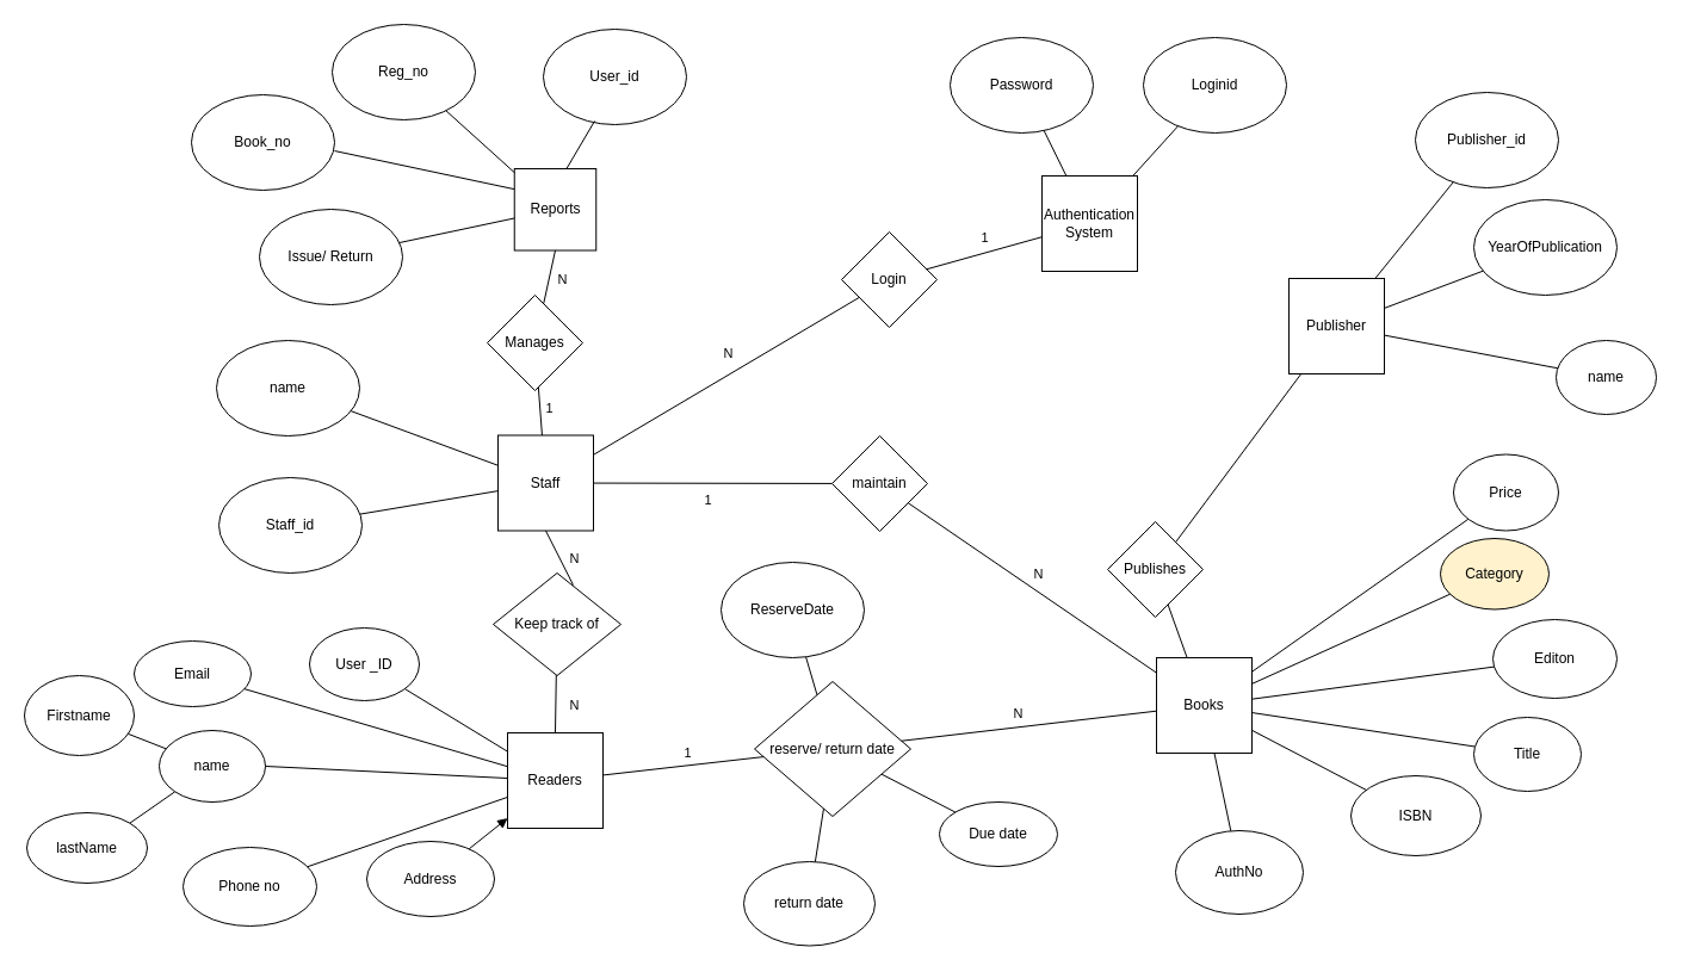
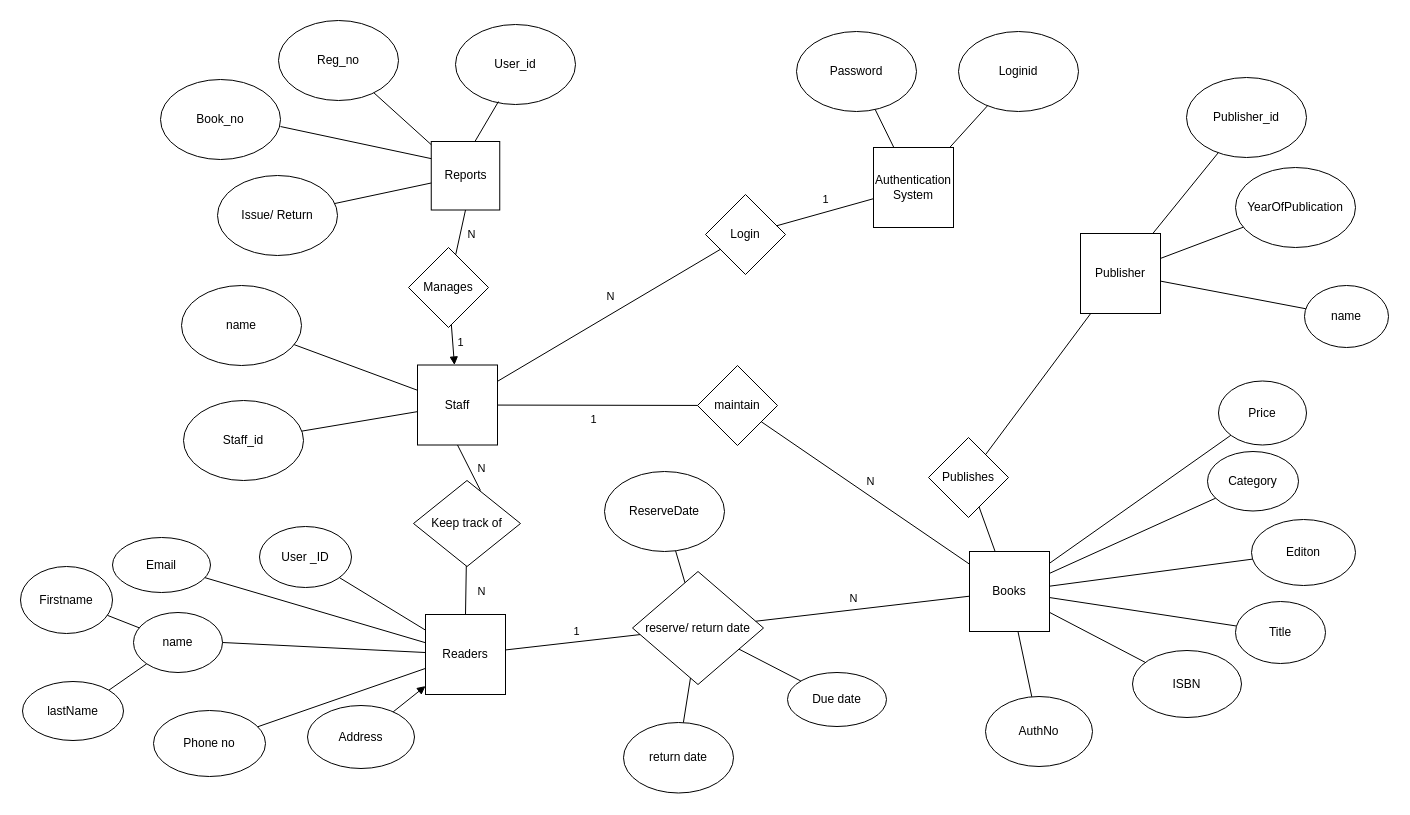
  <mxCell id="0" />
  <mxCell id="1" parent="0" />
  <mxCell id="2" value="Books" style="whiteSpace=wrap;html=1;aspect=fixed;" vertex="1" parent="1"><mxGeometry x="969" y="551" width="80" height="80" as="geometry" /></mxCell>
  <mxCell id="3" value="Readers" style="whiteSpace=wrap;html=1;aspect=fixed;" vertex="1" parent="1"><mxGeometry x="425" y="614" width="80" height="80" as="geometry" /></mxCell>
  <mxCell id="4" value="Staff" style="whiteSpace=wrap;html=1;aspect=fixed;" vertex="1" parent="1"><mxGeometry x="417" y="364.5" width="80" height="80" as="geometry" /></mxCell>
  <mxCell id="5" value="Reports" style="whiteSpace=wrap;html=1;aspect=fixed;" vertex="1" parent="1"><mxGeometry x="430.75" y="141" width="68.5" height="68.5" as="geometry" /></mxCell>
  <mxCell id="6" value="Authentication System" style="whiteSpace=wrap;html=1;aspect=fixed;" vertex="1" parent="1"><mxGeometry x="873" y="147" width="80" height="80" as="geometry" /></mxCell>
  <mxCell id="7" value="Publisher" style="whiteSpace=wrap;html=1;aspect=fixed;" vertex="1" parent="1"><mxGeometry x="1080" y="233" width="80" height="80" as="geometry" /></mxCell>
  <mxCell id="8" value="User_id" style="ellipse;whiteSpace=wrap;html=1;" vertex="1" parent="1"><mxGeometry x="455" y="24" width="120" height="80" as="geometry" /></mxCell>
  <mxCell id="9" value="Book_no" style="ellipse;whiteSpace=wrap;html=1;" vertex="1" parent="1"><mxGeometry x="160" y="79" width="120" height="80" as="geometry" /></mxCell>
  <mxCell id="10" value="Reg_no" style="ellipse;whiteSpace=wrap;html=1;" vertex="1" parent="1"><mxGeometry x="278" y="20" width="120" height="80" as="geometry" /></mxCell>
  <mxCell id="11" value="Issue/ Return" style="ellipse;whiteSpace=wrap;html=1;" vertex="1" parent="1"><mxGeometry x="217" y="175" width="120" height="80" as="geometry" /></mxCell>
  <mxCell id="12" value="Staff_id" style="ellipse;whiteSpace=wrap;html=1;" vertex="1" parent="1"><mxGeometry x="183" y="400" width="120" height="80" as="geometry" /></mxCell>
  <mxCell id="13" value="name" style="ellipse;whiteSpace=wrap;html=1;" vertex="1" parent="1"><mxGeometry x="181" y="285" width="120" height="80" as="geometry" /></mxCell>
  <mxCell id="14" value="Manages" style="rhombus;whiteSpace=wrap;html=1;" vertex="1" parent="1"><mxGeometry x="408" y="247" width="80" height="80" as="geometry" /></mxCell>
  <mxCell id="15" value="Login" style="rhombus;whiteSpace=wrap;html=1;" vertex="1" parent="1"><mxGeometry x="705" y="194" width="80" height="80" as="geometry" /></mxCell>
  <mxCell id="16" value="Publishes" style="rhombus;whiteSpace=wrap;html=1;" vertex="1" parent="1"><mxGeometry x="928" y="437" width="80" height="80" as="geometry" /></mxCell>
  <mxCell id="17" value="maintain" style="rhombus;whiteSpace=wrap;html=1;" vertex="1" parent="1"><mxGeometry x="697" y="365" width="80" height="80" as="geometry" /></mxCell>
  <mxCell id="18" value="reserve/ return date" style="rhombus;whiteSpace=wrap;html=1;" vertex="1" parent="1"><mxGeometry x="632" y="571" width="131" height="113" as="geometry" /></mxCell>
  <mxCell id="19" value="Keep track of" style="rhombus;whiteSpace=wrap;html=1;" vertex="1" parent="1"><mxGeometry x="413" y="480" width="107" height="86" as="geometry" /></mxCell>
  <mxCell id="20" value="User _ID" style="ellipse;whiteSpace=wrap;html=1;" vertex="1" parent="1"><mxGeometry x="259" y="526" width="92" height="61" as="geometry" /></mxCell>
  <mxCell id="21" value="Email" style="ellipse;whiteSpace=wrap;html=1;" vertex="1" parent="1"><mxGeometry x="112" y="537" width="98" height="55" as="geometry" /></mxCell>
  <mxCell id="22" value="name" style="ellipse;whiteSpace=wrap;html=1;" vertex="1" parent="1"><mxGeometry x="133" y="612" width="89" height="60" as="geometry" /></mxCell>
  <mxCell id="23" value="Firstname" style="ellipse;whiteSpace=wrap;html=1;" vertex="1" parent="1"><mxGeometry x="20" y="566" width="92" height="67" as="geometry" /></mxCell>
  <mxCell id="24" value="lastName" style="ellipse;whiteSpace=wrap;html=1;" vertex="1" parent="1"><mxGeometry x="22" y="681" width="101" height="59" as="geometry" /></mxCell>
  <mxCell id="25" value="Phone no" style="ellipse;whiteSpace=wrap;html=1;" vertex="1" parent="1"><mxGeometry x="153" y="710" width="112" height="66" as="geometry" /></mxCell>
  <mxCell id="26" value="Address" style="ellipse;whiteSpace=wrap;html=1;" vertex="1" parent="1"><mxGeometry x="307" y="705" width="107" height="63" as="geometry" /></mxCell>
  <mxCell id="27" value="ReserveDate" style="ellipse;whiteSpace=wrap;html=1;" vertex="1" parent="1"><mxGeometry x="604" y="471" width="120" height="80" as="geometry" /></mxCell>
  <mxCell id="28" value="return date" style="ellipse;whiteSpace=wrap;html=1;" vertex="1" parent="1"><mxGeometry x="623" y="722" width="110" height="70.5" as="geometry" /></mxCell>
  <mxCell id="29" value="Due date" style="ellipse;whiteSpace=wrap;html=1;" vertex="1" parent="1"><mxGeometry x="787" y="672" width="99" height="54" as="geometry" /></mxCell>
  <mxCell id="30" value="AuthNo" style="ellipse;whiteSpace=wrap;html=1;" vertex="1" parent="1"><mxGeometry x="985" y="696" width="107" height="70" as="geometry" /></mxCell>
  <mxCell id="31" value="ISBN" style="ellipse;whiteSpace=wrap;html=1;" vertex="1" parent="1"><mxGeometry x="1132" y="650" width="109" height="67" as="geometry" /></mxCell>
  <mxCell id="32" value="Title" style="ellipse;whiteSpace=wrap;html=1;" vertex="1" parent="1"><mxGeometry x="1235" y="601" width="90" height="62" as="geometry" /></mxCell>
  <mxCell id="33" value="Editon" style="ellipse;whiteSpace=wrap;html=1;" vertex="1" parent="1"><mxGeometry x="1251" y="519" width="104" height="66" as="geometry" /></mxCell>
- <mxCell id="34" value="Category" style="ellipse;whiteSpace=wrap;html=1;fillColor=#fff2cc;" vertex="1" parent="1"><mxGeometry x="1207" y="451" width="91" height="59.5" as="geometry" /></mxCell>
+ <mxCell id="34" value="Category" style="ellipse;whiteSpace=wrap;html=1;" vertex="1" parent="1"><mxGeometry x="1207" y="451" width="91" height="59.5" as="geometry" /></mxCell>
  <mxCell id="35" value="Price" style="ellipse;whiteSpace=wrap;html=1;" vertex="1" parent="1"><mxGeometry x="1218" y="380.5" width="88" height="64" as="geometry" /></mxCell>
  <mxCell id="36" value="name" style="ellipse;whiteSpace=wrap;html=1;" vertex="1" parent="1"><mxGeometry x="1304" y="285" width="84" height="62" as="geometry" /></mxCell>
  <mxCell id="37" value="YearOfPublication" style="ellipse;whiteSpace=wrap;html=1;" vertex="1" parent="1"><mxGeometry x="1235" y="167" width="120" height="80" as="geometry" /></mxCell>
  <mxCell id="38" value="Publisher_id" style="ellipse;whiteSpace=wrap;html=1;" vertex="1" parent="1"><mxGeometry x="1186" y="77" width="120" height="80" as="geometry" /></mxCell>
  <mxCell id="39" value="Loginid" style="ellipse;whiteSpace=wrap;html=1;" vertex="1" parent="1"><mxGeometry x="958" y="31" width="120" height="80" as="geometry" /></mxCell>
  <mxCell id="40" value="Password" style="ellipse;whiteSpace=wrap;html=1;" vertex="1" parent="1"><mxGeometry x="796" y="31" width="120" height="80" as="geometry" /></mxCell>
  <mxCell id="41" value="" style="endArrow=none;html=1;rounded=0;entryX=0.358;entryY=0.963;entryDx=0;entryDy=0;entryPerimeter=0;exitX=0.638;exitY=0;exitDx=0;exitDy=0;exitPerimeter=0;" edge="1" parent="1" source="5" target="8"><mxGeometry width="50" height="50" relative="1" as="geometry"><mxPoint x="457" y="127" as="sourcePoint" /><mxPoint x="497" y="90" as="targetPoint" /></mxGeometry></mxCell>
  <mxCell id="42" value="" style="endArrow=none;html=1;rounded=0;" edge="1" parent="1" source="11" target="5"><mxGeometry width="50" height="50" relative="1" as="geometry"><mxPoint x="691" y="442" as="sourcePoint" /><mxPoint x="741" y="392" as="targetPoint" /></mxGeometry></mxCell>
  <mxCell id="43" value="" style="endArrow=none;html=1;rounded=0;exitX=1;exitY=0.588;exitDx=0;exitDy=0;exitPerimeter=0;entryX=0;entryY=0.25;entryDx=0;entryDy=0;" edge="1" parent="1" source="9" target="5"><mxGeometry width="50" height="50" relative="1" as="geometry"><mxPoint x="691" y="442" as="sourcePoint" /><mxPoint x="741" y="392" as="targetPoint" /></mxGeometry></mxCell>
  <mxCell id="44" value="" style="endArrow=none;html=1;rounded=0;" edge="1" parent="1" source="10" target="5"><mxGeometry width="50" height="50" relative="1" as="geometry"><mxPoint x="352" y="100" as="sourcePoint" /><mxPoint x="439" y="130" as="targetPoint" /></mxGeometry></mxCell>
  <mxCell id="45" value="" style="endArrow=none;html=1;rounded=0;exitX=0.5;exitY=1;exitDx=0;exitDy=0;" edge="1" parent="1" source="5" target="14"><mxGeometry width="50" height="50" relative="1" as="geometry"><mxPoint x="691" y="442" as="sourcePoint" /><mxPoint x="741" y="392" as="targetPoint" /></mxGeometry></mxCell>
  <mxCell id="46" value="N" style="edgeLabel;html=1;align=center;verticalAlign=middle;resizable=0;points=[];" vertex="1" connectable="0" parent="45"><mxGeometry x="0.107" y="4" relative="1" as="geometry"><mxPoint x="7" y="-1" as="offset" /></mxGeometry></mxCell>
- <mxCell id="47" value="" style="endArrow=none;html=1;rounded=0;" edge="1" parent="1" source="14" target="4"><mxGeometry width="50" height="50" relative="1" as="geometry"><mxPoint x="691" y="442" as="sourcePoint" /><mxPoint x="741" y="392" as="targetPoint" /></mxGeometry></mxCell>
+ <mxCell id="47" value="" style="endArrow=block;html=1;rounded=0;" edge="1" parent="1" source="14" target="4"><mxGeometry width="50" height="50" relative="1" as="geometry"><mxPoint x="691" y="442" as="sourcePoint" /><mxPoint x="741" y="392" as="targetPoint" /></mxGeometry></mxCell>
  <mxCell id="48" value="1" style="edgeLabel;html=1;align=center;verticalAlign=middle;resizable=0;points=[];" vertex="1" connectable="0" parent="47"><mxGeometry x="-0.412" relative="1" as="geometry"><mxPoint x="8" y="5" as="offset" /></mxGeometry></mxCell>
  <mxCell id="49" value="" style="endArrow=none;html=1;rounded=0;" edge="1" parent="1" source="13" target="4"><mxGeometry width="50" height="50" relative="1" as="geometry"><mxPoint x="691" y="442" as="sourcePoint" /><mxPoint x="741" y="392" as="targetPoint" /></mxGeometry></mxCell>
  <mxCell id="50" value="" style="endArrow=none;html=1;rounded=0;" edge="1" parent="1" source="12" target="4"><mxGeometry width="50" height="50" relative="1" as="geometry"><mxPoint x="691" y="442" as="sourcePoint" /><mxPoint x="741" y="392" as="targetPoint" /></mxGeometry></mxCell>
  <mxCell id="51" value="" style="endArrow=none;html=1;rounded=0;exitX=0.5;exitY=1;exitDx=0;exitDy=0;entryX=0.626;entryY=0.116;entryDx=0;entryDy=0;entryPerimeter=0;" edge="1" parent="1" source="4" target="19"><mxGeometry width="50" height="50" relative="1" as="geometry"><mxPoint x="691" y="442" as="sourcePoint" /><mxPoint x="741" y="392" as="targetPoint" /></mxGeometry></mxCell>
  <mxCell id="52" value="N" style="edgeLabel;html=1;align=center;verticalAlign=middle;resizable=0;points=[];" vertex="1" connectable="0" parent="51"><mxGeometry x="-0.069" y="1" relative="1" as="geometry"><mxPoint x="12" y="2" as="offset" /></mxGeometry></mxCell>
  <mxCell id="53" value="" style="endArrow=none;html=1;rounded=0;" edge="1" parent="1" source="23" target="22"><mxGeometry width="50" height="50" relative="1" as="geometry"><mxPoint x="691" y="442" as="sourcePoint" /><mxPoint x="741" y="392" as="targetPoint" /></mxGeometry></mxCell>
  <mxCell id="54" value="" style="endArrow=none;html=1;rounded=0;exitX=1;exitY=0;exitDx=0;exitDy=0;" edge="1" parent="1" source="24" target="22"><mxGeometry width="50" height="50" relative="1" as="geometry"><mxPoint x="619" y="473" as="sourcePoint" /><mxPoint x="669" y="423" as="targetPoint" /></mxGeometry></mxCell>
  <mxCell id="55" value="" style="endArrow=none;html=1;rounded=0;exitX=1;exitY=0.5;exitDx=0;exitDy=0;" edge="1" parent="1" source="22" target="3"><mxGeometry width="50" height="50" relative="1" as="geometry"><mxPoint x="619" y="473" as="sourcePoint" /><mxPoint x="669" y="423" as="targetPoint" /></mxGeometry></mxCell>
  <mxCell id="56" value="" style="endArrow=none;html=1;rounded=0;" edge="1" parent="1" source="21" target="3"><mxGeometry width="50" height="50" relative="1" as="geometry"><mxPoint x="619" y="473" as="sourcePoint" /><mxPoint x="669" y="423" as="targetPoint" /></mxGeometry></mxCell>
  <mxCell id="57" value="" style="endArrow=none;html=1;rounded=0;" edge="1" parent="1" source="20" target="3"><mxGeometry width="50" height="50" relative="1" as="geometry"><mxPoint x="629" y="483" as="sourcePoint" /><mxPoint x="679" y="433" as="targetPoint" /></mxGeometry></mxCell>
  <mxCell id="58" value="" style="endArrow=block;html=1;rounded=0;" edge="1" parent="1" source="26" target="3"><mxGeometry width="50" height="50" relative="1" as="geometry"><mxPoint x="639" y="493" as="sourcePoint" /><mxPoint x="689" y="443" as="targetPoint" /></mxGeometry></mxCell>
  <mxCell id="59" value="" style="endArrow=none;html=1;rounded=0;" edge="1" parent="1" source="25" target="3"><mxGeometry width="50" height="50" relative="1" as="geometry"><mxPoint x="649" y="503" as="sourcePoint" /><mxPoint x="699" y="453" as="targetPoint" /></mxGeometry></mxCell>
  <mxCell id="60" value="" style="endArrow=none;html=1;rounded=0;entryX=0.5;entryY=0;entryDx=0;entryDy=0;" edge="1" parent="1" source="19" target="3"><mxGeometry width="50" height="50" relative="1" as="geometry"><mxPoint x="619" y="473" as="sourcePoint" /><mxPoint x="669" y="423" as="targetPoint" /></mxGeometry></mxCell>
  <mxCell id="61" value="N" style="edgeLabel;html=1;align=center;verticalAlign=middle;resizable=0;points=[];" vertex="1" connectable="0" parent="60"><mxGeometry x="-0.156" y="4" relative="1" as="geometry"><mxPoint x="11" y="5" as="offset" /></mxGeometry></mxCell>
  <mxCell id="62" value="" style="endArrow=none;html=1;rounded=0;" edge="1" parent="1" source="3" target="18"><mxGeometry width="50" height="50" relative="1" as="geometry"><mxPoint x="659" y="513" as="sourcePoint" /><mxPoint x="709" y="463" as="targetPoint" /></mxGeometry></mxCell>
  <mxCell id="63" value="1" style="edgeLabel;html=1;align=center;verticalAlign=middle;resizable=0;points=[];" vertex="1" connectable="0" parent="62"><mxGeometry x="0.026" y="1" relative="1" as="geometry"><mxPoint x="1" y="-10" as="offset" /></mxGeometry></mxCell>
  <mxCell id="64" value="" style="endArrow=none;html=1;rounded=0;" edge="1" parent="1" source="18" target="2"><mxGeometry width="50" height="50" relative="1" as="geometry"><mxPoint x="669" y="523" as="sourcePoint" /><mxPoint x="719" y="473" as="targetPoint" /></mxGeometry></mxCell>
  <mxCell id="65" value="N" style="edgeLabel;html=1;align=center;verticalAlign=middle;resizable=0;points=[];" vertex="1" connectable="0" parent="64"><mxGeometry x="-0.064" y="2" relative="1" as="geometry"><mxPoint x="-3" y="-10" as="offset" /></mxGeometry></mxCell>
  <mxCell id="66" value="" style="endArrow=none;html=1;rounded=0;" edge="1" parent="1" source="28" target="18"><mxGeometry width="50" height="50" relative="1" as="geometry"><mxPoint x="689" y="543" as="sourcePoint" /><mxPoint x="739" y="493" as="targetPoint" /></mxGeometry></mxCell>
  <mxCell id="67" value="" style="endArrow=none;html=1;rounded=0;" edge="1" parent="1" source="27" target="18"><mxGeometry width="50" height="50" relative="1" as="geometry"><mxPoint x="699" y="553" as="sourcePoint" /><mxPoint x="749" y="503" as="targetPoint" /></mxGeometry></mxCell>
  <mxCell id="68" value="" style="endArrow=none;html=1;rounded=0;" edge="1" parent="1" source="4" target="17"><mxGeometry width="50" height="50" relative="1" as="geometry"><mxPoint x="709" y="563" as="sourcePoint" /><mxPoint x="759" y="513" as="targetPoint" /></mxGeometry></mxCell>
  <mxCell id="69" value="1" style="edgeLabel;html=1;align=center;verticalAlign=middle;resizable=0;points=[];" vertex="1" connectable="0" parent="68"><mxGeometry x="-0.07" y="-2" relative="1" as="geometry"><mxPoint x="3" y="12" as="offset" /></mxGeometry></mxCell>
  <mxCell id="70" value="" style="endArrow=none;html=1;rounded=0;" edge="1" parent="1" source="2" target="17"><mxGeometry width="50" height="50" relative="1" as="geometry"><mxPoint x="719" y="573" as="sourcePoint" /><mxPoint x="769" y="523" as="targetPoint" /></mxGeometry></mxCell>
  <mxCell id="71" value="N" style="edgeLabel;html=1;align=center;verticalAlign=middle;resizable=0;points=[];" vertex="1" connectable="0" parent="70"><mxGeometry x="-0.003" y="-3" relative="1" as="geometry"><mxPoint x="3" y="-10" as="offset" /></mxGeometry></mxCell>
  <mxCell id="72" value="" style="endArrow=none;html=1;rounded=0;" edge="1" parent="1" source="18" target="29"><mxGeometry width="50" height="50" relative="1" as="geometry"><mxPoint x="729" y="583" as="sourcePoint" /><mxPoint x="779" y="533" as="targetPoint" /></mxGeometry></mxCell>
  <mxCell id="73" value="" style="endArrow=none;html=1;rounded=0;" edge="1" parent="1" source="2" target="16"><mxGeometry width="50" height="50" relative="1" as="geometry"><mxPoint x="739" y="593" as="sourcePoint" /><mxPoint x="789" y="543" as="targetPoint" /></mxGeometry></mxCell>
  <mxCell id="74" value="" style="endArrow=none;html=1;rounded=0;" edge="1" parent="1" source="2" target="30"><mxGeometry width="50" height="50" relative="1" as="geometry"><mxPoint x="749" y="603" as="sourcePoint" /><mxPoint x="799" y="553" as="targetPoint" /></mxGeometry></mxCell>
  <mxCell id="75" value="" style="endArrow=none;html=1;rounded=0;" edge="1" parent="1" source="31" target="2"><mxGeometry width="50" height="50" relative="1" as="geometry"><mxPoint x="759" y="613" as="sourcePoint" /><mxPoint x="809" y="563" as="targetPoint" /></mxGeometry></mxCell>
  <mxCell id="76" value="" style="endArrow=none;html=1;rounded=0;" edge="1" parent="1" source="32" target="2"><mxGeometry width="50" height="50" relative="1" as="geometry"><mxPoint x="769" y="623" as="sourcePoint" /><mxPoint x="819" y="573" as="targetPoint" /></mxGeometry></mxCell>
  <mxCell id="77" value="" style="endArrow=none;html=1;rounded=0;" edge="1" parent="1" source="33" target="2"><mxGeometry width="50" height="50" relative="1" as="geometry"><mxPoint x="779" y="633" as="sourcePoint" /><mxPoint x="829" y="583" as="targetPoint" /></mxGeometry></mxCell>
  <mxCell id="78" value="" style="endArrow=none;html=1;rounded=0;" edge="1" parent="1" source="34" target="2"><mxGeometry width="50" height="50" relative="1" as="geometry"><mxPoint x="789" y="643" as="sourcePoint" /><mxPoint x="839" y="593" as="targetPoint" /></mxGeometry></mxCell>
  <mxCell id="79" value="" style="endArrow=none;html=1;rounded=0;" edge="1" parent="1" source="35" target="2"><mxGeometry width="50" height="50" relative="1" as="geometry"><mxPoint x="799" y="653" as="sourcePoint" /><mxPoint x="849" y="603" as="targetPoint" /></mxGeometry></mxCell>
  <mxCell id="80" value="" style="endArrow=none;html=1;rounded=0;" edge="1" parent="1" source="7" target="16"><mxGeometry width="50" height="50" relative="1" as="geometry"><mxPoint x="809" y="663" as="sourcePoint" /><mxPoint x="859" y="613" as="targetPoint" /></mxGeometry></mxCell>
  <mxCell id="81" value="" style="endArrow=none;html=1;rounded=0;" edge="1" parent="1" source="38" target="7"><mxGeometry width="50" height="50" relative="1" as="geometry"><mxPoint x="819" y="673" as="sourcePoint" /><mxPoint x="869" y="623" as="targetPoint" /></mxGeometry></mxCell>
  <mxCell id="82" value="" style="endArrow=none;html=1;rounded=0;" edge="1" parent="1" source="7" target="37"><mxGeometry width="50" height="50" relative="1" as="geometry"><mxPoint x="829" y="683" as="sourcePoint" /><mxPoint x="879" y="633" as="targetPoint" /></mxGeometry></mxCell>
  <mxCell id="83" value="" style="endArrow=none;html=1;rounded=0;" edge="1" parent="1" source="7" target="36"><mxGeometry width="50" height="50" relative="1" as="geometry"><mxPoint x="839" y="693" as="sourcePoint" /><mxPoint x="889" y="643" as="targetPoint" /></mxGeometry></mxCell>
  <mxCell id="84" value="" style="endArrow=none;html=1;rounded=0;" edge="1" parent="1" source="4" target="15"><mxGeometry width="50" height="50" relative="1" as="geometry"><mxPoint x="849" y="703" as="sourcePoint" /><mxPoint x="899" y="653" as="targetPoint" /></mxGeometry></mxCell>
  <mxCell id="85" value="N" style="edgeLabel;html=1;align=center;verticalAlign=middle;resizable=0;points=[];" vertex="1" connectable="0" parent="84"><mxGeometry x="0.048" relative="1" as="geometry"><mxPoint x="-5" y="-16" as="offset" /></mxGeometry></mxCell>
  <mxCell id="86" value="" style="endArrow=none;html=1;rounded=0;" edge="1" parent="1" source="6" target="15"><mxGeometry width="50" height="50" relative="1" as="geometry"><mxPoint x="859" y="713" as="sourcePoint" /><mxPoint x="909" y="663" as="targetPoint" /></mxGeometry></mxCell>
  <mxCell id="87" value="1" style="edgeLabel;html=1;align=center;verticalAlign=middle;resizable=0;points=[];" vertex="1" connectable="0" parent="86"><mxGeometry x="-0.115" y="3" relative="1" as="geometry"><mxPoint x="-7" y="-14" as="offset" /></mxGeometry></mxCell>
  <mxCell id="88" value="" style="endArrow=none;html=1;rounded=0;" edge="1" parent="1" source="6" target="40"><mxGeometry width="50" height="50" relative="1" as="geometry"><mxPoint x="869" y="723" as="sourcePoint" /><mxPoint x="919" y="673" as="targetPoint" /></mxGeometry></mxCell>
  <mxCell id="89" value="" style="endArrow=none;html=1;rounded=0;" edge="1" parent="1" source="6" target="39"><mxGeometry width="50" height="50" relative="1" as="geometry"><mxPoint x="879" y="733" as="sourcePoint" /><mxPoint x="929" y="683" as="targetPoint" /></mxGeometry></mxCell>
